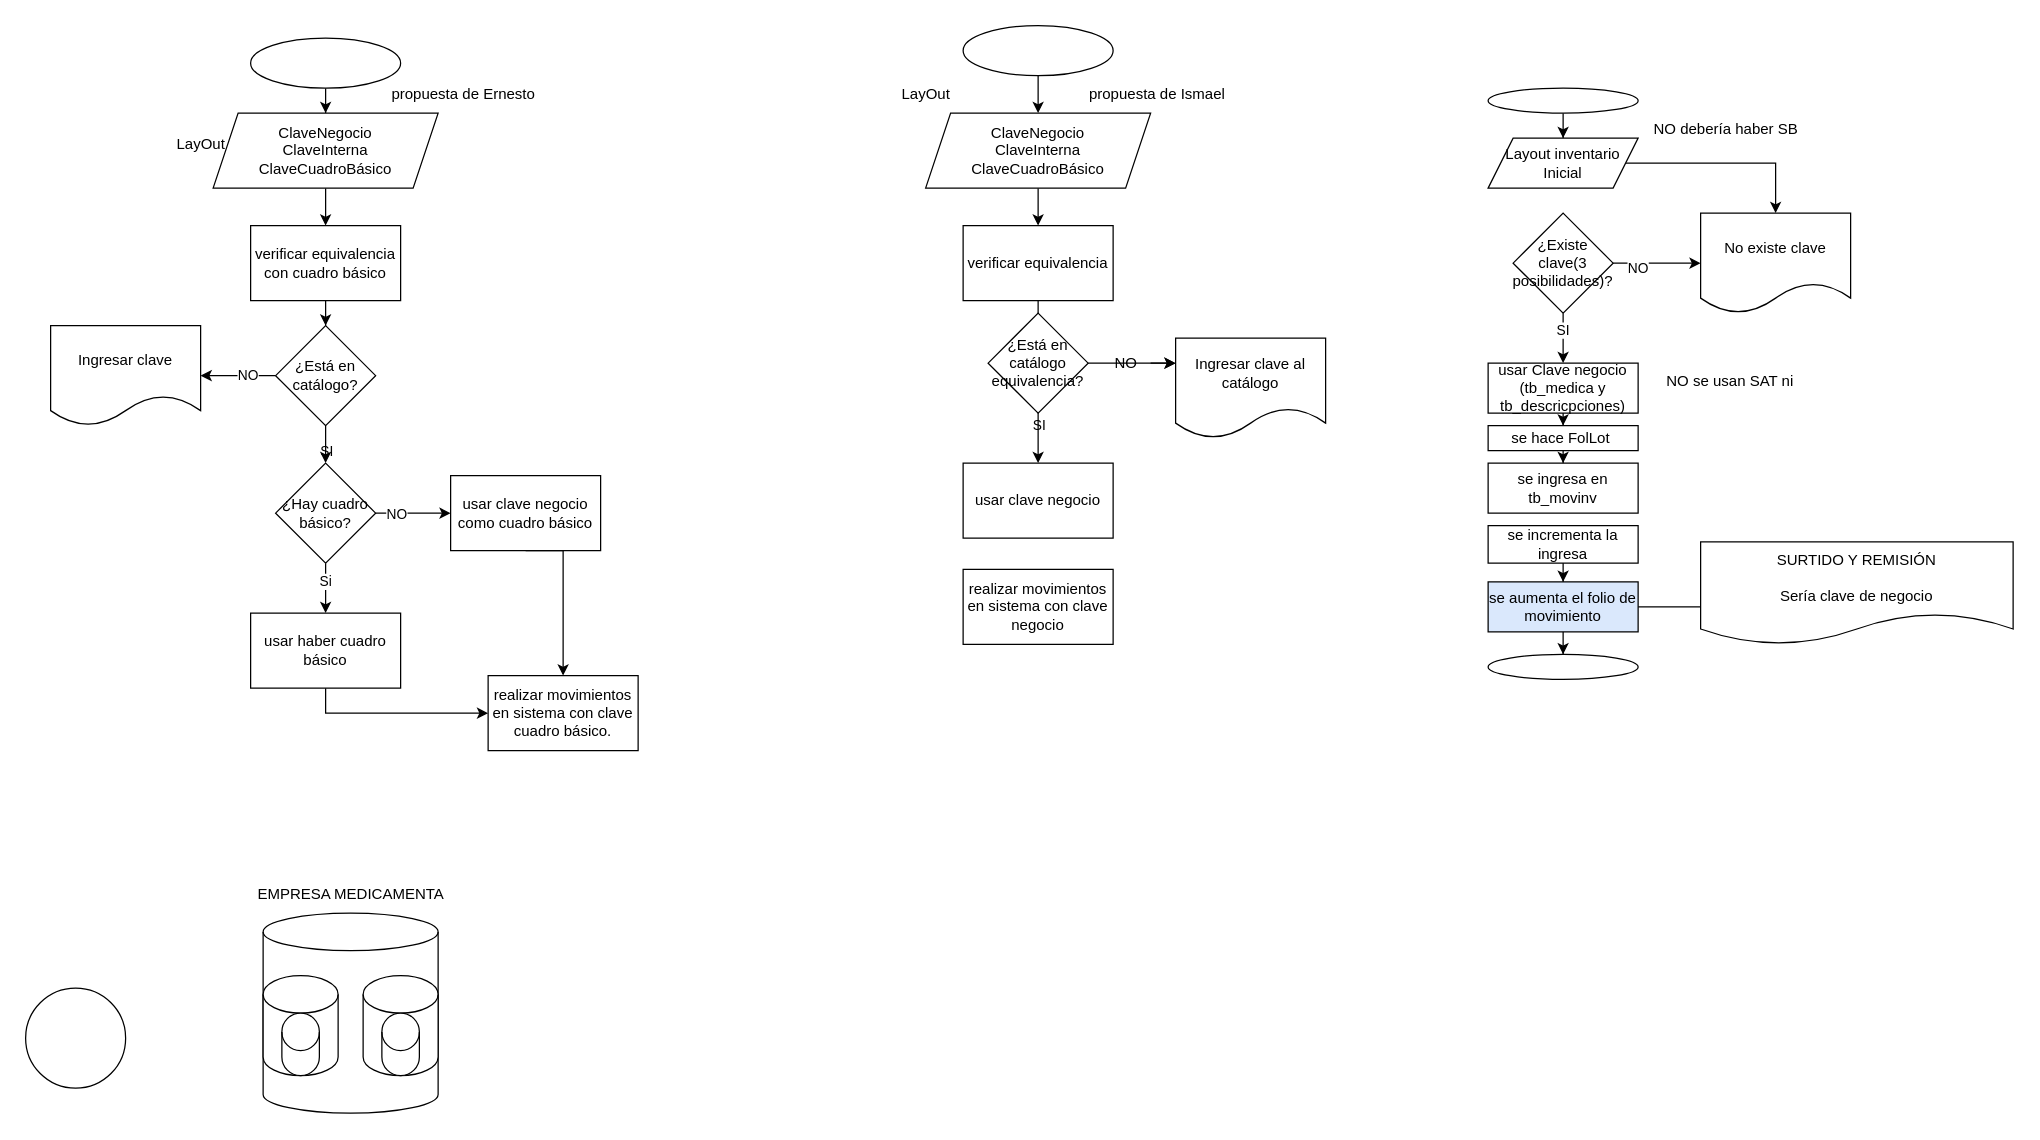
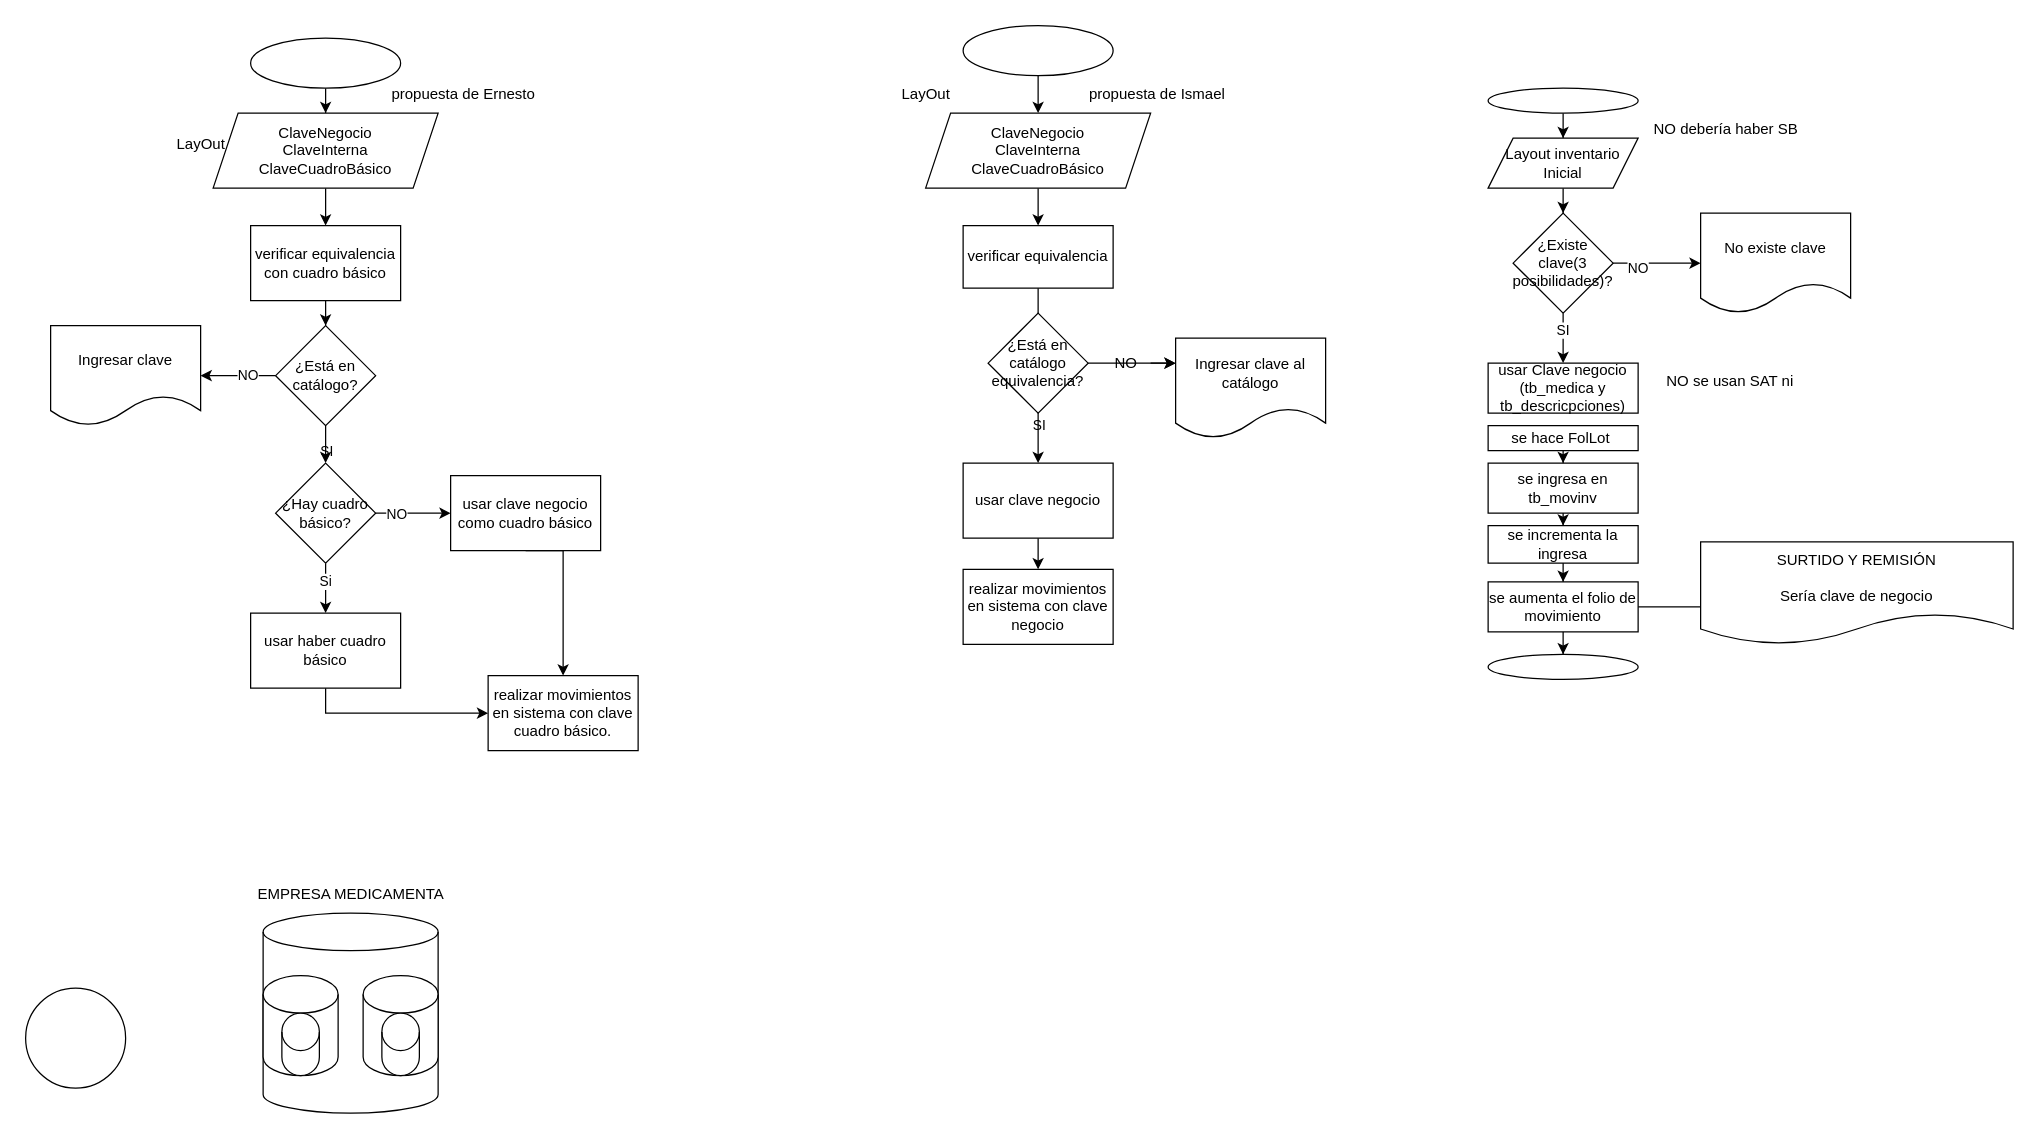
  <mxCell id="0" />
  <mxCell id="1" parent="0" />
  <mxCell id="2" value="" style="edgeStyle=orthogonalEdgeStyle;rounded=0;orthogonalLoop=1;jettySize=auto;html=1;" edge="1" parent="1" source="3" target="6"><mxGeometry relative="1" as="geometry" /></mxCell>
  <mxCell id="3" value="" style="ellipse;whiteSpace=wrap;html=1;" vertex="1" parent="1"><mxGeometry x="200" y="30" width="120" height="40" as="geometry" /></mxCell>
  <mxCell id="4" value="" style="edgeStyle=orthogonalEdgeStyle;rounded=0;orthogonalLoop=1;jettySize=auto;html=1;" edge="1" parent="1" source="6" target="8"><mxGeometry relative="1" as="geometry" /></mxCell>
  <mxCell id="5" value="SI" style="edgeLabel;html=1;align=center;verticalAlign=middle;resizable=0;points=[];" vertex="1" connectable="0" parent="4"><mxGeometry x="0.626" y="2" relative="1" as="geometry"><mxPoint x="-2" y="189" as="offset" /></mxGeometry></mxCell>
  <mxCell id="6" value="ClaveNegocio&lt;div&gt;ClaveInterna&lt;/div&gt;&lt;div&gt;ClaveCuadroBásico&lt;/div&gt;" style="shape=parallelogram;perimeter=parallelogramPerimeter;whiteSpace=wrap;html=1;fixedSize=1;" vertex="1" parent="1"><mxGeometry x="170" y="90" width="180" height="60" as="geometry" /></mxCell>
  <mxCell id="7" value="" style="edgeStyle=orthogonalEdgeStyle;rounded=0;orthogonalLoop=1;jettySize=auto;html=1;" edge="1" parent="1" source="42" target="13"><mxGeometry relative="1" as="geometry" /></mxCell>
  <mxCell id="8" value="verificar equivalencia con cuadro básico" style="rounded=0;whiteSpace=wrap;html=1;" vertex="1" parent="1"><mxGeometry x="200" y="180" width="120" height="60" as="geometry" /></mxCell>
  <mxCell id="9" value="" style="edgeStyle=orthogonalEdgeStyle;rounded=0;orthogonalLoop=1;jettySize=auto;html=1;" edge="1" parent="1" source="13" target="15"><mxGeometry relative="1" as="geometry" /></mxCell>
  <mxCell id="10" value="NO" style="edgeLabel;html=1;align=center;verticalAlign=middle;resizable=0;points=[];" vertex="1" connectable="0" parent="9"><mxGeometry x="-0.473" relative="1" as="geometry"><mxPoint as="offset" /></mxGeometry></mxCell>
  <mxCell id="11" value="" style="edgeStyle=orthogonalEdgeStyle;rounded=0;orthogonalLoop=1;jettySize=auto;html=1;" edge="1" parent="1" source="13" target="17"><mxGeometry relative="1" as="geometry" /></mxCell>
  <mxCell id="12" value="Si" style="edgeLabel;html=1;align=center;verticalAlign=middle;resizable=0;points=[];" vertex="1" connectable="0" parent="11"><mxGeometry x="-0.29" y="-1" relative="1" as="geometry"><mxPoint as="offset" /></mxGeometry></mxCell>
  <mxCell id="13" value="¿Hay cuadro básico?" style="rhombus;whiteSpace=wrap;html=1;rounded=0;" vertex="1" parent="1"><mxGeometry x="220" y="370" width="80" height="80" as="geometry" /></mxCell>
  <mxCell id="14" style="edgeStyle=orthogonalEdgeStyle;rounded=0;orthogonalLoop=1;jettySize=auto;html=1;exitX=0.5;exitY=1;exitDx=0;exitDy=0;entryX=0.5;entryY=0;entryDx=0;entryDy=0;" edge="1" parent="1" source="15" target="19"><mxGeometry relative="1" as="geometry"><Array as="points"><mxPoint x="450" y="440" /></Array></mxGeometry></mxCell>
  <mxCell id="15" value="usar clave negocio como cuadro básico" style="whiteSpace=wrap;html=1;rounded=0;" vertex="1" parent="1"><mxGeometry x="360" y="380" width="120" height="60" as="geometry" /></mxCell>
  <mxCell id="16" style="edgeStyle=orthogonalEdgeStyle;rounded=0;orthogonalLoop=1;jettySize=auto;html=1;exitX=0.5;exitY=1;exitDx=0;exitDy=0;entryX=0;entryY=0.5;entryDx=0;entryDy=0;" edge="1" parent="1" source="17" target="19"><mxGeometry relative="1" as="geometry" /></mxCell>
  <mxCell id="17" value="usar haber cuadro básico" style="whiteSpace=wrap;html=1;rounded=0;" vertex="1" parent="1"><mxGeometry x="200" y="490" width="120" height="60" as="geometry" /></mxCell>
  <mxCell id="18" value="propuesta de Ernesto" style="text;html=1;align=center;verticalAlign=middle;resizable=0;points=[];autosize=1;strokeColor=none;fillColor=none;" vertex="1" parent="1"><mxGeometry x="300" y="60" width="140" height="30" as="geometry" /></mxCell>
  <mxCell id="19" value="realizar movimientos en sistema con clave cuadro básico." style="rounded=0;whiteSpace=wrap;html=1;" vertex="1" parent="1"><mxGeometry x="390" y="540" width="120" height="60" as="geometry" /></mxCell>
  <mxCell id="20" value="" style="edgeStyle=orthogonalEdgeStyle;rounded=0;orthogonalLoop=1;jettySize=auto;html=1;" edge="1" parent="1" source="21" target="24"><mxGeometry relative="1" as="geometry" /></mxCell>
  <mxCell id="21" value="" style="ellipse;whiteSpace=wrap;html=1;" vertex="1" parent="1"><mxGeometry x="770" y="20" width="120" height="40" as="geometry" /></mxCell>
  <mxCell id="22" value="" style="edgeStyle=orthogonalEdgeStyle;rounded=0;orthogonalLoop=1;jettySize=auto;html=1;" edge="1" parent="1" source="24" target="26"><mxGeometry relative="1" as="geometry" /></mxCell>
  <mxCell id="23" value="SI" style="edgeLabel;html=1;align=center;verticalAlign=middle;resizable=0;points=[];" vertex="1" connectable="0" parent="22"><mxGeometry x="0.699" y="2" relative="1" as="geometry"><mxPoint x="-2" y="167" as="offset" /></mxGeometry></mxCell>
  <mxCell id="24" value="ClaveNegocio&lt;div&gt;ClaveInterna&lt;/div&gt;&lt;div&gt;ClaveCuadroBásico&lt;/div&gt;" style="shape=parallelogram;perimeter=parallelogramPerimeter;whiteSpace=wrap;html=1;fixedSize=1;" vertex="1" parent="1"><mxGeometry x="740" y="90" width="180" height="60" as="geometry" /></mxCell>
  <mxCell id="25" value="" style="edgeStyle=orthogonalEdgeStyle;rounded=0;orthogonalLoop=1;jettySize=auto;html=1;entryX=0.5;entryY=0;entryDx=0;entryDy=0;" edge="1" parent="1" source="26" target="28"><mxGeometry relative="1" as="geometry"><mxPoint x="830" y="380" as="targetPoint" /></mxGeometry></mxCell>
- <mxCell id="26" value="verificar equivalencia" style="rounded=0;whiteSpace=wrap;html=1;" vertex="1" parent="1"><mxGeometry x="770" y="180" width="120" height="60" as="geometry" /></mxCell>
+ <mxCell id="26" value="verificar equivalencia" style="rounded=0;whiteSpace=wrap;html=1;" vertex="1" parent="1"><mxGeometry x="770" y="180" width="120" height="50" as="geometry" /></mxCell>
+ <mxCell id="27" value="" style="edgeStyle=orthogonalEdgeStyle;rounded=0;orthogonalLoop=1;jettySize=auto;html=1;" edge="1" parent="1" source="28" target="30"><mxGeometry relative="1" as="geometry" /></mxCell>
  <mxCell id="28" value="usar clave negocio" style="whiteSpace=wrap;html=1;rounded=0;" vertex="1" parent="1"><mxGeometry x="770" y="370" width="120" height="60" as="geometry" /></mxCell>
  <mxCell id="29" value="propuesta de Ismael" style="text;html=1;align=center;verticalAlign=middle;resizable=0;points=[];autosize=1;strokeColor=none;fillColor=none;" vertex="1" parent="1"><mxGeometry x="860" y="60" width="130" height="30" as="geometry" /></mxCell>
  <mxCell id="30" value="realizar movimientos en sistema con clave negocio" style="rounded=0;whiteSpace=wrap;html=1;" vertex="1" parent="1"><mxGeometry x="770" y="455" width="120" height="60" as="geometry" /></mxCell>
  <mxCell id="31" value="Ingresar clave" style="shape=document;whiteSpace=wrap;html=1;boundedLbl=1;" vertex="1" parent="1"><mxGeometry x="40" y="260" width="120" height="80" as="geometry" /></mxCell>
  <mxCell id="32" style="edgeStyle=orthogonalEdgeStyle;rounded=0;orthogonalLoop=1;jettySize=auto;html=1;exitX=1;exitY=0.5;exitDx=0;exitDy=0;entryX=0;entryY=0.25;entryDx=0;entryDy=0;" edge="1" parent="1" source="38" target="35"><mxGeometry relative="1" as="geometry" /></mxCell>
  <mxCell id="33" style="edgeStyle=orthogonalEdgeStyle;rounded=0;orthogonalLoop=1;jettySize=auto;html=1;exitX=1;exitY=0.5;exitDx=0;exitDy=0;entryX=0;entryY=0.25;entryDx=0;entryDy=0;" edge="1" parent="1" source="34" target="35"><mxGeometry relative="1" as="geometry" /></mxCell>
  <mxCell id="34" value="¿Está en catálogo equivalencia?" style="rhombus;whiteSpace=wrap;html=1;" vertex="1" parent="1"><mxGeometry x="790" y="250" width="80" height="80" as="geometry" /></mxCell>
  <mxCell id="35" value="Ingresar clave al catálogo" style="shape=document;whiteSpace=wrap;html=1;boundedLbl=1;" vertex="1" parent="1"><mxGeometry x="940" y="270" width="120" height="80" as="geometry" /></mxCell>
  <mxCell id="36" value="LayOut" style="text;html=1;align=center;verticalAlign=middle;resizable=0;points=[];autosize=1;strokeColor=none;fillColor=none;" vertex="1" parent="1"><mxGeometry x="710" y="60" width="60" height="30" as="geometry" /></mxCell>
  <mxCell id="37" value="LayOut" style="text;html=1;align=center;verticalAlign=middle;resizable=0;points=[];autosize=1;strokeColor=none;fillColor=none;" vertex="1" parent="1"><mxGeometry x="130" y="100" width="60" height="30" as="geometry" /></mxCell>
  <mxCell id="38" value="NO" style="text;html=1;align=center;verticalAlign=middle;resizable=0;points=[];autosize=1;strokeColor=none;fillColor=none;" vertex="1" parent="1"><mxGeometry x="880" y="275" width="40" height="30" as="geometry" /></mxCell>
  <mxCell id="39" value="" style="edgeStyle=orthogonalEdgeStyle;rounded=0;orthogonalLoop=1;jettySize=auto;html=1;" edge="1" parent="1" source="8" target="42"><mxGeometry relative="1" as="geometry"><mxPoint x="260" y="230" as="sourcePoint" /><mxPoint x="260" y="370" as="targetPoint" /></mxGeometry></mxCell>
  <mxCell id="40" value="" style="edgeStyle=orthogonalEdgeStyle;rounded=0;orthogonalLoop=1;jettySize=auto;html=1;" edge="1" parent="1" source="42" target="31"><mxGeometry relative="1" as="geometry" /></mxCell>
  <mxCell id="41" value="NO" style="edgeLabel;html=1;align=center;verticalAlign=middle;resizable=0;points=[];" vertex="1" connectable="0" parent="40"><mxGeometry x="-0.23" y="-1" relative="1" as="geometry"><mxPoint as="offset" /></mxGeometry></mxCell>
  <mxCell id="42" value="¿Está en catálogo?" style="rhombus;whiteSpace=wrap;html=1;" vertex="1" parent="1"><mxGeometry x="220" y="260" width="80" height="80" as="geometry" /></mxCell>
  <mxCell id="43" value="" style="shape=cylinder3;whiteSpace=wrap;html=1;boundedLbl=1;backgroundOutline=1;size=15;" vertex="1" parent="1"><mxGeometry x="210" y="730" width="140" height="160" as="geometry" /></mxCell>
  <mxCell id="44" value="" style="ellipse;whiteSpace=wrap;html=1;aspect=fixed;" vertex="1" parent="1"><mxGeometry y="790" width="80" height="80" as="geometry" x="20" /></mxCell>
  <mxCell id="45" value="" style="shape=cylinder3;whiteSpace=wrap;html=1;boundedLbl=1;backgroundOutline=1;size=15;" vertex="1" parent="1"><mxGeometry x="210" y="780" width="60" height="80" as="geometry" /></mxCell>
  <mxCell id="46" value="" style="shape=cylinder3;whiteSpace=wrap;html=1;boundedLbl=1;backgroundOutline=1;size=15;" vertex="1" parent="1"><mxGeometry x="290" y="780" width="60" height="80" as="geometry" /></mxCell>
  <mxCell id="47" value="EMPRESA MEDICAMENTA" style="text;html=1;align=center;verticalAlign=middle;resizable=0;points=[];autosize=1;strokeColor=none;fillColor=none;" vertex="1" parent="1"><mxGeometry x="195" y="700" width="170" height="30" as="geometry" /></mxCell>
  <mxCell id="48" value="" style="shape=cylinder3;whiteSpace=wrap;html=1;boundedLbl=1;backgroundOutline=1;size=15;" vertex="1" parent="1"><mxGeometry x="225" y="810" width="30" height="50" as="geometry" /></mxCell>
  <mxCell id="49" value="" style="shape=cylinder3;whiteSpace=wrap;html=1;boundedLbl=1;backgroundOutline=1;size=15;" vertex="1" parent="1"><mxGeometry x="305" y="810" width="30" height="50" as="geometry" /></mxCell>
  <mxCell id="50" value="" style="edgeStyle=orthogonalEdgeStyle;rounded=0;orthogonalLoop=1;jettySize=auto;html=1;" edge="1" parent="1" source="51" target="53"><mxGeometry relative="1" as="geometry" /></mxCell>
  <mxCell id="51" value="" style="ellipse;whiteSpace=wrap;html=1;" vertex="1" parent="1"><mxGeometry x="1190" y="70" width="120" height="20" as="geometry" /></mxCell>
- <mxCell id="52" value="" style="edgeStyle=orthogonalEdgeStyle;rounded=0;orthogonalLoop=1;jettySize=auto;html=1;" edge="1" parent="1" source="53" target="59"><mxGeometry relative="1" as="geometry" /></mxCell>
+ <mxCell id="52" value="" style="edgeStyle=orthogonalEdgeStyle;rounded=0;orthogonalLoop=1;jettySize=auto;html=1;" edge="1" parent="1" source="53" target="58"><mxGeometry relative="1" as="geometry" /></mxCell>
  <mxCell id="53" value="Layout inventario Inicial" style="shape=parallelogram;perimeter=parallelogramPerimeter;whiteSpace=wrap;html=1;fixedSize=1;" vertex="1" parent="1"><mxGeometry x="1190" y="110" width="120" height="40" as="geometry" /></mxCell>
  <mxCell id="54" value="" style="edgeStyle=orthogonalEdgeStyle;rounded=0;orthogonalLoop=1;jettySize=auto;html=1;" edge="1" parent="1" source="58" target="59"><mxGeometry relative="1" as="geometry" /></mxCell>
  <mxCell id="55" value="NO" style="edgeLabel;html=1;align=center;verticalAlign=middle;resizable=0;points=[];" vertex="1" connectable="0" parent="54"><mxGeometry x="-0.462" y="-3" relative="1" as="geometry"><mxPoint as="offset" /></mxGeometry></mxCell>
  <mxCell id="56" value="" style="edgeStyle=orthogonalEdgeStyle;rounded=0;orthogonalLoop=1;jettySize=auto;html=1;" edge="1" parent="1" source="58" target="62"><mxGeometry relative="1" as="geometry" /></mxCell>
  <mxCell id="57" value="SI" style="edgeLabel;html=1;align=center;verticalAlign=middle;resizable=0;points=[];" vertex="1" connectable="0" parent="56"><mxGeometry x="-0.338" y="-1" relative="1" as="geometry"><mxPoint as="offset" /></mxGeometry></mxCell>
  <mxCell id="58" value="¿Existe clave(3 posibilidades)?" style="rhombus;whiteSpace=wrap;html=1;" vertex="1" parent="1"><mxGeometry x="1210" y="170" width="80" height="80" as="geometry" /></mxCell>
  <mxCell id="59" value="No existe clave" style="shape=document;whiteSpace=wrap;html=1;boundedLbl=1;" vertex="1" parent="1"><mxGeometry x="1360" y="170" width="120" height="80" as="geometry" /></mxCell>
  <mxCell id="60" value="NO debería haber SB" style="text;html=1;align=center;verticalAlign=middle;resizable=0;points=[];autosize=1;strokeColor=none;fillColor=none;" vertex="1" parent="1"><mxGeometry x="1310" y="88" width="140" height="30" as="geometry" /></mxCell>
- <mxCell id="61" value="" style="edgeStyle=orthogonalEdgeStyle;rounded=0;orthogonalLoop=1;jettySize=auto;html=1;entryX=0.5;entryY=0;entryDx=0;entryDy=0;" edge="1" parent="1" source="62" target="65"><mxGeometry relative="1" as="geometry"><mxPoint x="1250" y="390" as="targetPoint" /></mxGeometry></mxCell>
  <mxCell id="62" value="usar Clave negocio (tb_medica y tb_descricpciones)" style="whiteSpace=wrap;html=1;" vertex="1" parent="1"><mxGeometry x="1190" y="290" width="120" height="40" as="geometry" /></mxCell>
  <mxCell id="63" value="NO se usan SAT ni&amp;nbsp;" style="text;html=1;align=center;verticalAlign=middle;resizable=0;points=[];autosize=1;strokeColor=none;fillColor=none;" vertex="1" parent="1"><mxGeometry x="1320" y="290" width="130" height="30" as="geometry" /></mxCell>
  <mxCell id="64" value="" style="edgeStyle=orthogonalEdgeStyle;rounded=0;orthogonalLoop=1;jettySize=auto;html=1;" edge="1" parent="1" source="65" target="67"><mxGeometry relative="1" as="geometry" /></mxCell>
  <mxCell id="65" value="se hace FolLot&amp;nbsp;" style="rounded=0;whiteSpace=wrap;html=1;" vertex="1" parent="1"><mxGeometry x="1190" y="340" width="120" height="20" as="geometry" /></mxCell>
+ <mxCell id="66" value="" style="edgeStyle=orthogonalEdgeStyle;rounded=0;orthogonalLoop=1;jettySize=auto;html=1;" edge="1" parent="1" source="67" target="69"><mxGeometry relative="1" as="geometry" /></mxCell>
  <mxCell id="67" value="se ingresa en tb_movinv" style="rounded=0;whiteSpace=wrap;html=1;" vertex="1" parent="1"><mxGeometry x="1190" y="370" width="120" height="40" as="geometry" /></mxCell>
  <mxCell id="68" value="" style="edgeStyle=orthogonalEdgeStyle;rounded=0;orthogonalLoop=1;jettySize=auto;html=1;" edge="1" parent="1" source="69" target="72"><mxGeometry relative="1" as="geometry" /></mxCell>
  <mxCell id="69" value="se incrementa la ingresa" style="whiteSpace=wrap;html=1;rounded=0;" vertex="1" parent="1"><mxGeometry x="1190" y="420" width="120" height="30" as="geometry" /></mxCell>
  <mxCell id="70" value="" style="edgeStyle=orthogonalEdgeStyle;rounded=0;orthogonalLoop=1;jettySize=auto;html=1;" edge="1" parent="1" source="72" target="73"><mxGeometry relative="1" as="geometry" /></mxCell>
  <mxCell id="71" value="" style="edgeStyle=orthogonalEdgeStyle;rounded=0;orthogonalLoop=1;jettySize=auto;html=1;" edge="1" parent="1" source="72"><mxGeometry relative="1" as="geometry"><mxPoint x="1370" y="485" as="targetPoint" /></mxGeometry></mxCell>
- <mxCell id="72" value="se aumenta el folio de movimiento" style="whiteSpace=wrap;html=1;rounded=0;fillColor=#dae8fc;" vertex="1" parent="1"><mxGeometry x="1190" y="465" width="120" height="40" as="geometry" /></mxCell>
+ <mxCell id="72" value="se aumenta el folio de movimiento" style="whiteSpace=wrap;html=1;rounded=0;" vertex="1" parent="1"><mxGeometry x="1190" y="465" width="120" height="40" as="geometry" /></mxCell>
  <mxCell id="73" value="" style="ellipse;whiteSpace=wrap;html=1;" vertex="1" parent="1"><mxGeometry x="1190" y="523" width="120" height="20" as="geometry" /></mxCell>
  <mxCell id="74" value="SURTIDO Y REMISIÓN&lt;div&gt;&lt;br&gt;&lt;/div&gt;&lt;div&gt;Sería clave de negocio&lt;/div&gt;" style="shape=document;whiteSpace=wrap;html=1;boundedLbl=1;" vertex="1" parent="1"><mxGeometry x="1360" y="433" width="250" height="82" as="geometry" /></mxCell>
